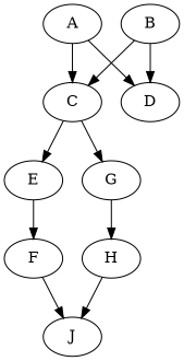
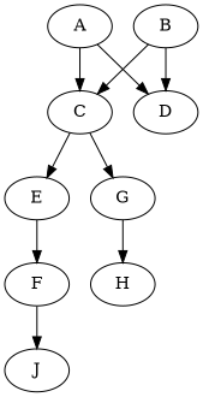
  digraph {
    A
    C
    D
    E
    G
    F
    B
    H
    J
    A -> C
    A -> D
    C -> E
    C -> G
    E -> F
    G -> H
    F -> J
    B -> C
    B -> D
-   H -> J
  }
